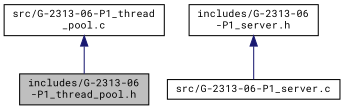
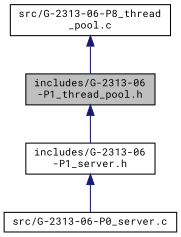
  digraph {
    fontname="Roboto Mono"
    node [color=black fillcolor=white fontname="Roboto Mono" fontsize=10 shape=record style=filled]
    edge [color=midnightblue dir=back fontname="Roboto Mono" fontsize=10 labelfontname=Helvetica labelfontsize=10 style=solid]
    n1 [fillcolor=grey75 fontcolor=black height=0.2 label="includes/G-2313-06\l-P1_thread_pool.h" width=0.4]
    n2 [height=0.2 label="includes/G-2313-06\l-P1_server.h" width=0.4]
-   n3 [height=0.2 label="src/G-2313-06-P1_server.c" width=0.4]
-   n4 [height=0.2 label="src/G-2313-06-P1_thread\l_pool.c" width=0.4]
+   n3 [height=0.2 label="src/G-2313-06-P0_server.c" width=0.4]
+   n4 [height=0.2 label="src/G-2313-06-P8_thread\l_pool.c" width=0.4]
+   n1 -> n2
    n2 -> n3
    n4 -> n1
  }
